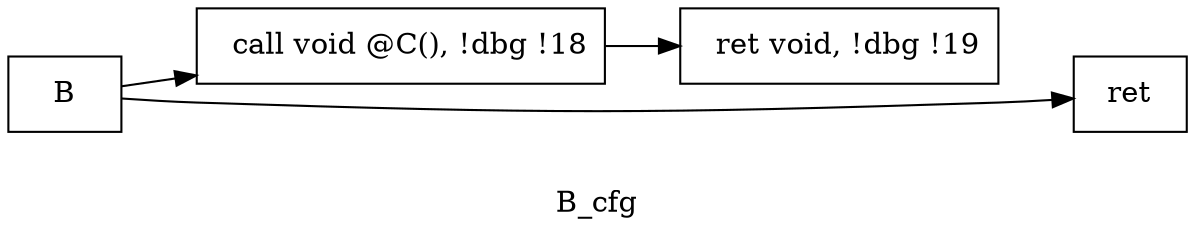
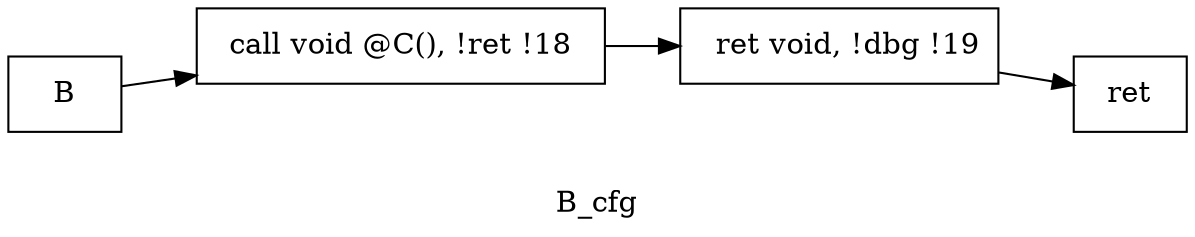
  digraph {
    label=B_cfg
    rankdir=LR
    node [color=black shape=rectangle]
    edge [color=black]
    n1 [label=B]
-   n2 [label="  call void @C(), !dbg !18"]
+   n2 [label="call void @C(), !ret !18"]
    n3 [label="  ret void, !dbg !19"]
    n4 [label=ret]
    n1 -> n2
    n2 -> n3
-   n1 -> n4
+   n3 -> n4
  }
